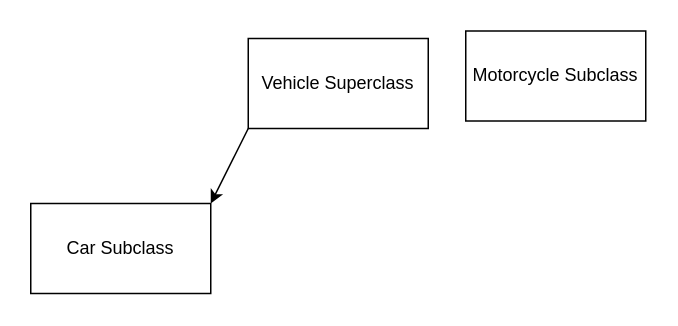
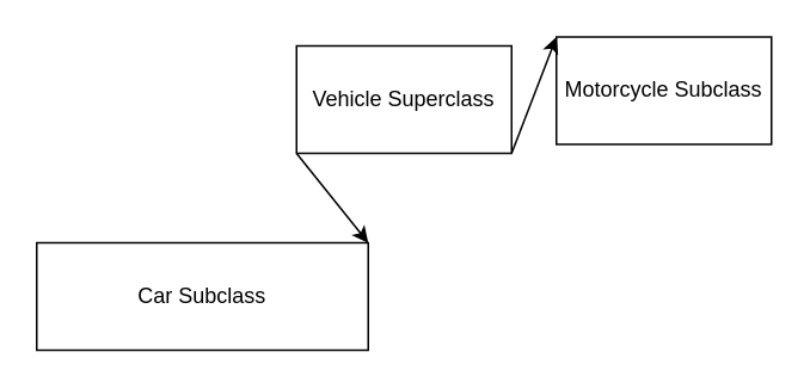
  <mxCell id="0" />
  <mxCell id="1" parent="0" />
- <mxCell id="2" value="Car Subclass" style="rounded=0;whiteSpace=wrap;html=1;" vertex="1" parent="1"><mxGeometry x="20" y="135" width="120" height="60" as="geometry" /></mxCell>
+ <mxCell id="2" value="Car Subclass" style="rounded=0;whiteSpace=wrap;html=1;" vertex="1" parent="1"><mxGeometry x="20" y="135" width="185" height="60" as="geometry" /></mxCell>
  <mxCell id="3" value="Motorcycle Subclass" style="rounded=0;whiteSpace=wrap;html=1;" vertex="1" parent="1"><mxGeometry x="310" y="20" width="120" height="60" as="geometry" /></mxCell>
  <mxCell id="4" style="edgeStyle=none;html=1;exitX=0;exitY=1;exitDx=0;exitDy=0;entryX=1;entryY=0;entryDx=0;entryDy=0;" edge="1" parent="1" source="6" target="2"><mxGeometry relative="1" as="geometry" /></mxCell>
+ <mxCell id="5" style="edgeStyle=none;html=1;exitX=1;exitY=1;exitDx=0;exitDy=0;entryX=0;entryY=0;entryDx=0;entryDy=0;" edge="1" parent="1" source="6" target="3"><mxGeometry relative="1" as="geometry" /></mxCell>
  <mxCell id="6" value="Vehicle Superclass" style="rounded=0;whiteSpace=wrap;html=1;" vertex="1" parent="1"><mxGeometry x="165" y="25" width="120" height="60" as="geometry" /></mxCell>
